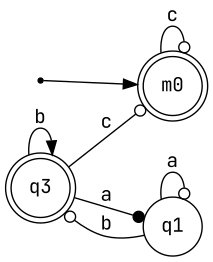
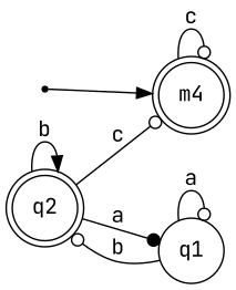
  digraph {
    fontname="JetBrains Mono"
    rankdir=LR
    node [fontname="JetBrains Mono" shape=doublecircle]
    edge [arrowhead=odot fontname="JetBrains Mono"]
    __start__ [shape=point]
-   m0
+   m0 [label=m4]
    q1 [shape=circle]
-   q3
+   q3 [label=q2]
    __start__ -> m0 [arrowhead=normal]
    m0 -> m0 [label=c]
    q1 -> q1 [label=a]
    q1 -> q3 [label=b]
    q3 -> m0 [label=c]
    q3 -> q1 [arrowhead=dot label=a]
    q3 -> q3 [arrowhead=normal label=b]
  }
